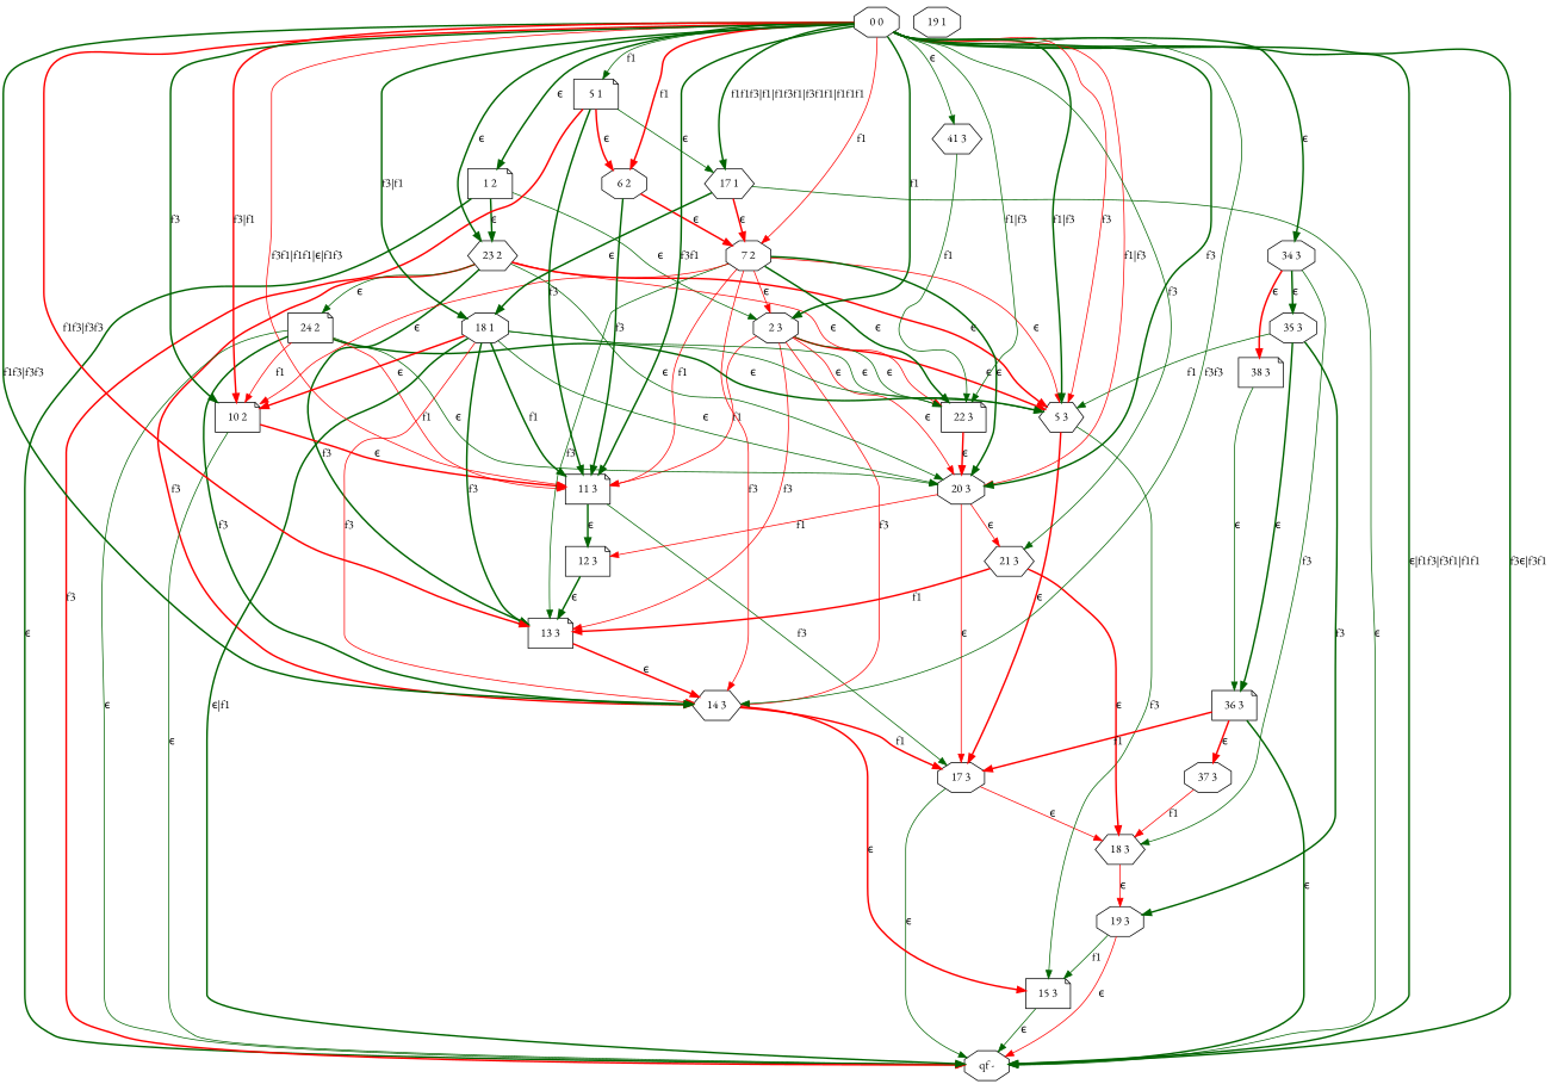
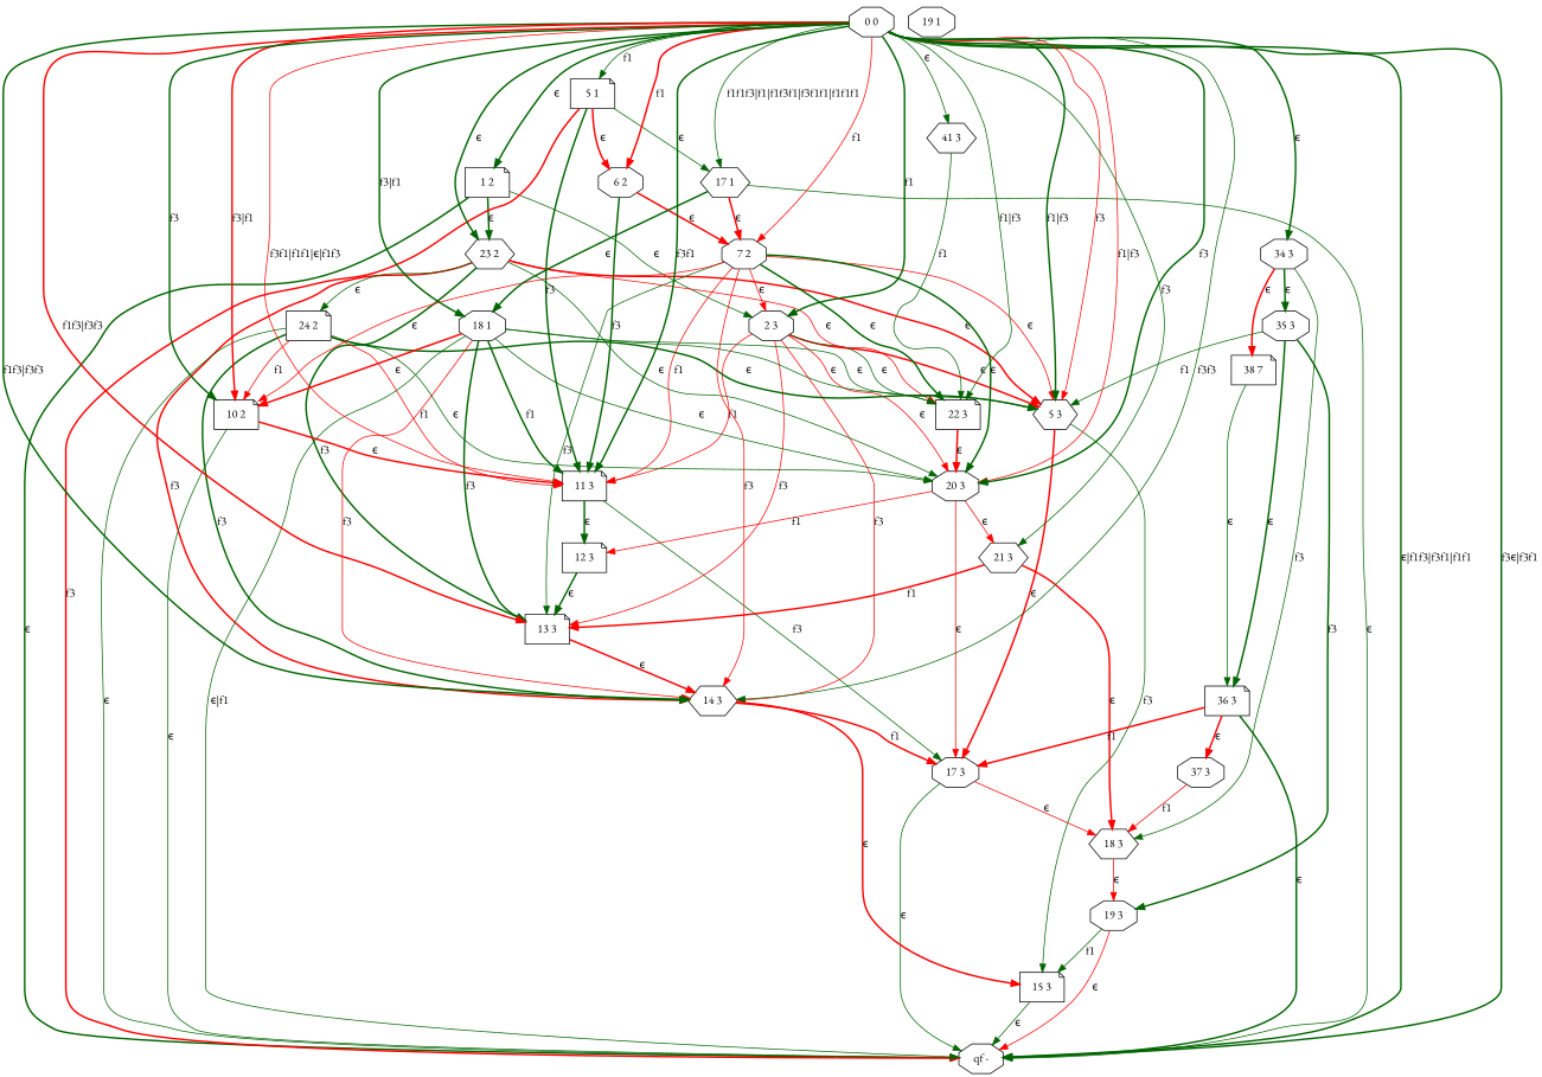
  digraph {
    fontname="EB Garamond"
    node [fontname="EB Garamond" shape=octagon]
    edge [color=darkgreen fontname="EB Garamond" style=solid]
    "11 3" [shape=note]
    "12 3" [shape=note]
    "17 3"
    "13 3" [shape=note]
    "qf -"
    "18 3" [shape=hexagon]
    "14 3" [shape=hexagon]
    "15 3" [shape=note]
    "19 3"
    "1 2" [shape=note]
    "2 3"
    "23 2" [shape=hexagon]
    "5 3" [shape=hexagon]
    "20 3"
    "22 3" [shape=note]
    "24 2" [shape=note]
    "21 3" [shape=hexagon]
    "10 2" [shape=note]
    "6 2"
    "7 2"
    "34 3"
    "35 3"
-   "38 3" [shape=note]
+   "38 3" [shape=note label="38 7"]
    "36 3" [shape=note]
    "37 3"
    "41 3" [shape=hexagon]
    "5 1" [shape=note]
    "17 1" [shape=hexagon]
    "18 1"
    "0 0"
    "19 1"
    "11 3" -> "12 3" [label="ϵ" style=bold]
    "11 3" -> "17 3" [label=f3]
    "12 3" -> "13 3" [label="ϵ" style=bold]
    "17 3" -> "qf -" [label="ϵ"]
    "17 3" -> "18 3" [color=red label="ϵ"]
    "13 3" -> "14 3" [color=red label="ϵ" style=bold]
    "18 3" -> "19 3" [color=red label="ϵ"]
    "14 3" -> "17 3" [color=red label=f1 style=bold]
    "14 3" -> "15 3" [color=red label="ϵ" style=bold]
    "15 3" -> "qf -" [label="ϵ"]
    "19 3" -> "qf -" [color=red label="ϵ"]
    "19 3" -> "15 3" [label=f1]
    "1 2" -> "qf -" [label="ϵ" style=bold]
    "1 2" -> "2 3" [label="ϵ"]
    "1 2" -> "23 2" [label="ϵ" style=bold]
    "2 3" -> "11 3" [color=red label=f1]
    "2 3" -> "13 3" [color=red label=f3]
    "2 3" -> "14 3" [color=red label=f3]
    "2 3" -> "5 3" [color=red label="ϵ" style=bold]
    "2 3" -> "20 3" [color=red label="ϵ"]
    "2 3" -> "22 3" [label="ϵ"]
    "23 2" -> "13 3" [label=f3 style=bold]
    "23 2" -> "14 3" [color=red label=f3 style=bold]
    "23 2" -> "5 3" [color=red label="ϵ" style=bold]
    "23 2" -> "20 3" [label="ϵ"]
    "23 2" -> "22 3" [color=red label="ϵ"]
    "23 2" -> "24 2" [label="ϵ"]
    "5 3" -> "17 3" [color=red label="ϵ" style=bold]
    "5 3" -> "15 3" [label=f3]
    "20 3" -> "12 3" [color=red label=f1]
    "20 3" -> "17 3" [color=red label="ϵ"]
    "20 3" -> "21 3" [color=red label="ϵ"]
    "22 3" -> "20 3" [color=red label="ϵ" style=bold]
    "24 2" -> "11 3" [color=red label=f1]
    "24 2" -> "qf -" [label="ϵ"]
    "24 2" -> "14 3" [label=f3 style=bold]
    "24 2" -> "5 3" [label="ϵ" style=bold]
    "24 2" -> "20 3" [label="ϵ"]
    "24 2" -> "10 2" [color=red label=f1]
    "21 3" -> "13 3" [color=red label=f1 style=bold]
    "21 3" -> "18 3" [color=red label="ϵ" style=bold]
    "10 2" -> "11 3" [color=red label="ϵ" style=bold]
    "10 2" -> "qf -" [label="ϵ"]
    "6 2" -> "11 3" [label=f3 style=bold]
    "6 2" -> "7 2" [color=red label="ϵ" style=bold]
    "7 2" -> "11 3" [color=red label=f1]
    "7 2" -> "13 3" [label=f3]
    "7 2" -> "14 3" [color=red label=f3]
    "7 2" -> "2 3" [color=red label="ϵ"]
    "7 2" -> "5 3" [color=red label="ϵ"]
    "7 2" -> "20 3" [label="ϵ" style=bold]
    "7 2" -> "22 3" [label="ϵ" style=bold]
    "7 2" -> "10 2" [color=red label="ϵ"]
    "34 3" -> "18 3" [label=f3]
    "34 3" -> "35 3" [label="ϵ" style=bold]
    "34 3" -> "38 3" [color=red label="ϵ" style=bold]
    "35 3" -> "19 3" [label=f3 style=bold]
    "35 3" -> "5 3" [label=f1]
    "35 3" -> "36 3" [label="ϵ" style=bold]
    "38 3" -> "36 3" [label="ϵ"]
    "36 3" -> "17 3" [color=red label=f1 style=bold]
    "36 3" -> "qf -" [label="ϵ" style=bold]
    "36 3" -> "37 3" [color=red label="ϵ" style=bold]
    "37 3" -> "18 3" [color=red label=f1]
    "41 3" -> "22 3" [label=f1]
    "5 1" -> "11 3" [label=f3 style=bold]
    "5 1" -> "qf -" [color=red label=f3 style=bold]
    "5 1" -> "6 2" [color=red label="ϵ" style=bold]
    "5 1" -> "17 1" [label="ϵ"]
    "17 1" -> "qf -" [label="ϵ"]
    "17 1" -> "7 2" [color=red label="ϵ" style=bold]
    "17 1" -> "18 1" [label="ϵ" style=bold]
    "18 1" -> "11 3" [label=f1 style=bold]
    "18 1" -> "13 3" [label=f3 style=bold]
-   "18 1" -> "qf -" [label="ϵ|f1" style=bold]
+   "18 1" -> "qf -" [label="ϵ|f1"]
    "18 1" -> "14 3" [color=red label=f3]
    "18 1" -> "5 3" [label="ϵ"]
    "18 1" -> "20 3" [label="ϵ"]
    "18 1" -> "22 3" [label="ϵ"]
    "18 1" -> "10 2" [color=red label="ϵ" style=bold]
    "0 0" -> "11 3" [color=red label="f3f1|f1f1|ϵ|f1f3"]
    "0 0" -> "11 3" [label=f3f1 style=bold]
    "0 0" -> "13 3" [color=red label="f1f3|f3f3" style=bold]
    "0 0" -> "qf -" [label="ϵ|f1f3|f3f1|f1f1" style=bold]
    "0 0" -> "qf -" [label="f3ϵ|f3f1" style=bold]
    "0 0" -> "14 3" [label="f1f3|f3f3" style=bold]
    "0 0" -> "14 3" [label=f3f3]
    "0 0" -> "1 2" [label="ϵ" style=bold]
    "0 0" -> "2 3" [label=f1 style=bold]
    "0 0" -> "23 2" [label="ϵ" style=bold]
    "0 0" -> "5 3" [label="f1|f3" style=bold]
    "0 0" -> "5 3" [color=red label=f3]
    "0 0" -> "20 3" [color=red label="f1|f3"]
    "0 0" -> "20 3" [label=f3 style=bold]
    "0 0" -> "22 3" [label="f1|f3"]
    "0 0" -> "21 3" [label=f3]
    "0 0" -> "10 2" [color=red label="f3|f1" style=bold]
    "0 0" -> "10 2" [label=f3 style=bold]
    "0 0" -> "6 2" [color=red label=f1 style=bold]
    "0 0" -> "7 2" [color=red label=f1]
    "0 0" -> "34 3" [label="ϵ" style=bold]
    "0 0" -> "41 3" [label="ϵ"]
    "0 0" -> "5 1" [label=f1]
-   "0 0" -> "17 1" [label="f1f1f3|f1|f1f3f1|f3f1f1|f1f1f1" style=bold]
+   "0 0" -> "17 1" [label="f1f1f3|f1|f1f3f1|f3f1f1|f1f1f1"]
    "0 0" -> "18 1" [label="f3|f1" style=bold]
  }
